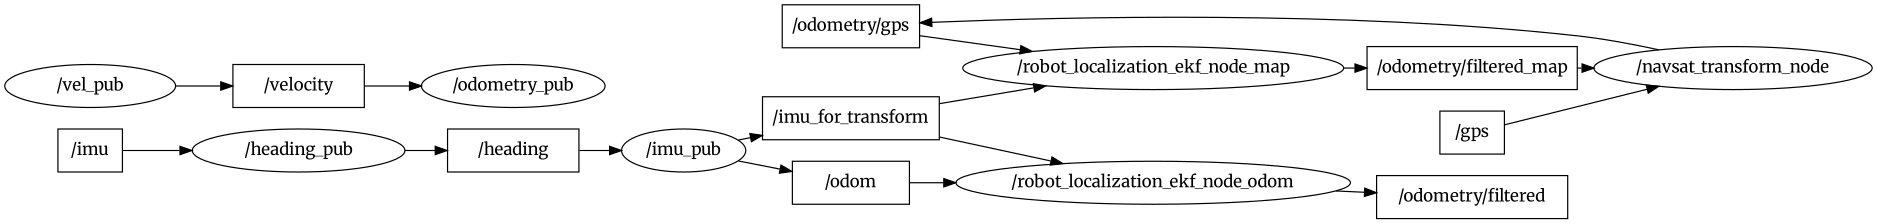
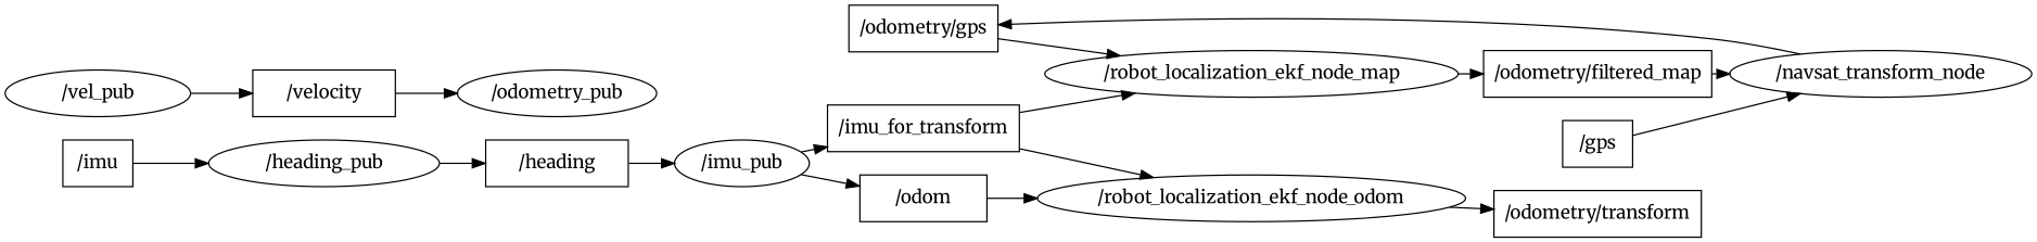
  digraph {
    compound=True
    fontname=Merriweather
    rank=same
    rankdir=LR
    ranksep=0.2
    node [fontname=Merriweather shape=box]
    edge [fontname=Merriweather penwidth=1]
    n1 [height=0.5 label="/odometry/gps" width=1.3194]
    n2 [height=0.5 label="/robot_localization_ekf_node_map" shape=ellipse width=3.7191]
    n3 [height=0.5 label="/odometry/filtered_map" width=2.0278]
    n4 [height=0.5 label="/navsat_transform_node" shape=ellipse width=2.672]
    n5 [height=0.5 label="/heading" width=1.5278]
    n6 [height=0.5 label="/imu_pub" shape=ellipse width=1.2457]
    n7 [height=0.5 label="/imu_for_transform" width=1.7361]
    n8 [height=0.5 label="/odom" width=1.3611]
    n9 [height=0.5 label="/robot_localization_ekf_node_odom" shape=ellipse width=3.8635]
    n10 [height=0.5 label="/vel_pub" shape=ellipse width=1.9859]
    n11 [height=0.5 label="/velocity" width=1.5278]
    n12 [height=0.5 label="/heading_pub" shape=ellipse width=2.4734]
    n13 [height=0.5 label="/odometry_pub" shape=ellipse width=1.8054]
-   n14 [height=0.5 label="/odometry/filtered" width=1.6111]
+   n14 [height=0.5 label="/odometry/transform" width=1.6111]
    n15 [height=0.5 label="/imu" width=0.75]
    n16 [height=0.5 label="/gps" width=0.75]
    n1 -> n2
    n2 -> n3
    n3 -> n4
    n4 -> n1
    n5 -> n6
    n6 -> n7
    n6 -> n8
    n7 -> n2
    n7 -> n9
    n8 -> n9
    n9 -> n14
    n10 -> n11
    n11 -> n13
    n12 -> n5
    n15 -> n12
    n16 -> n4
  }
